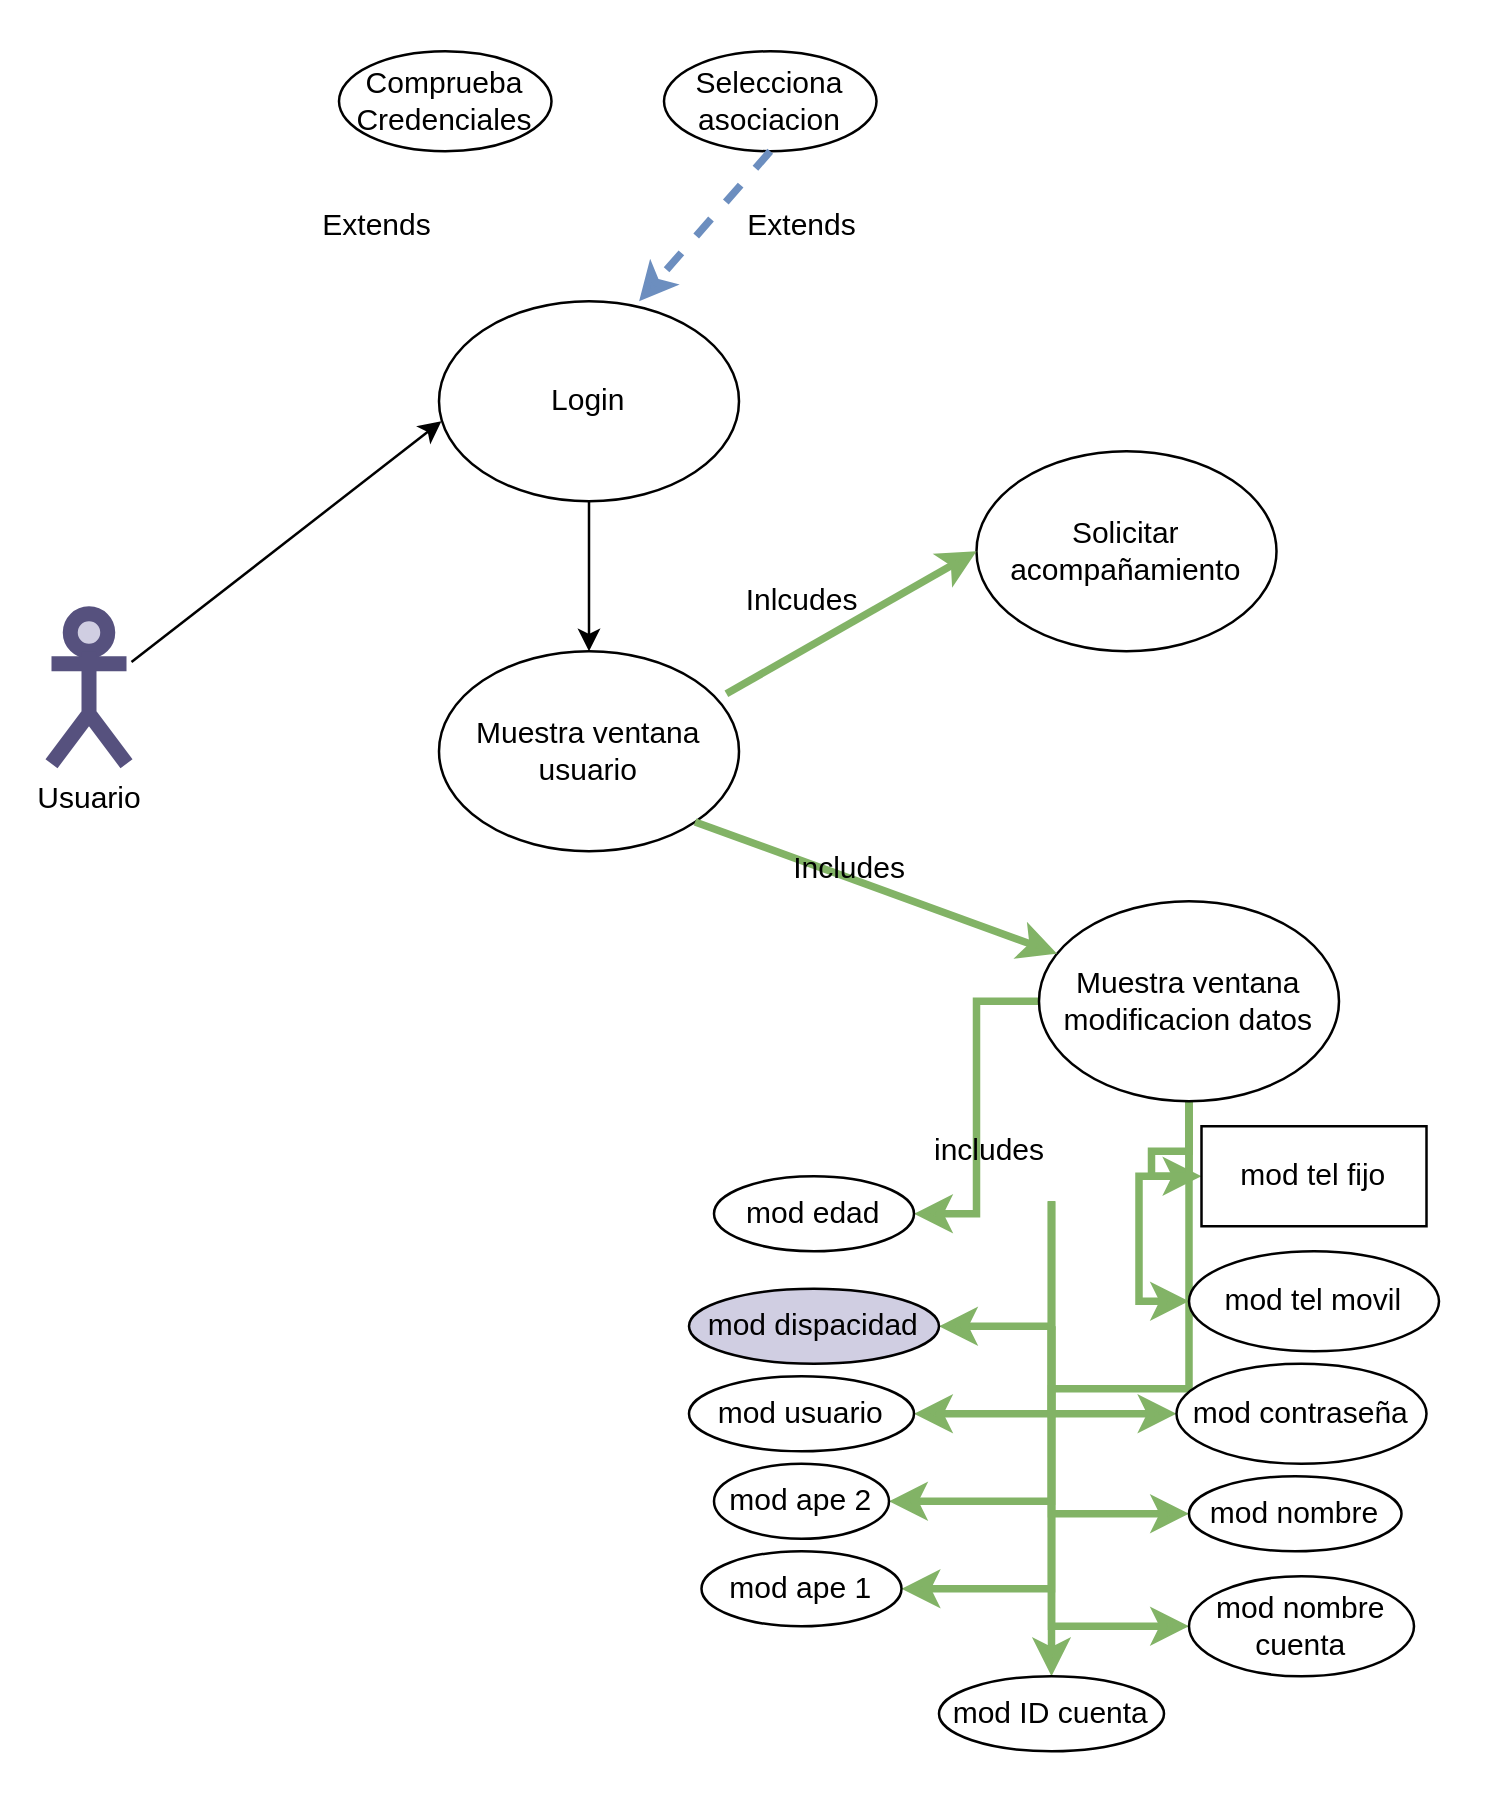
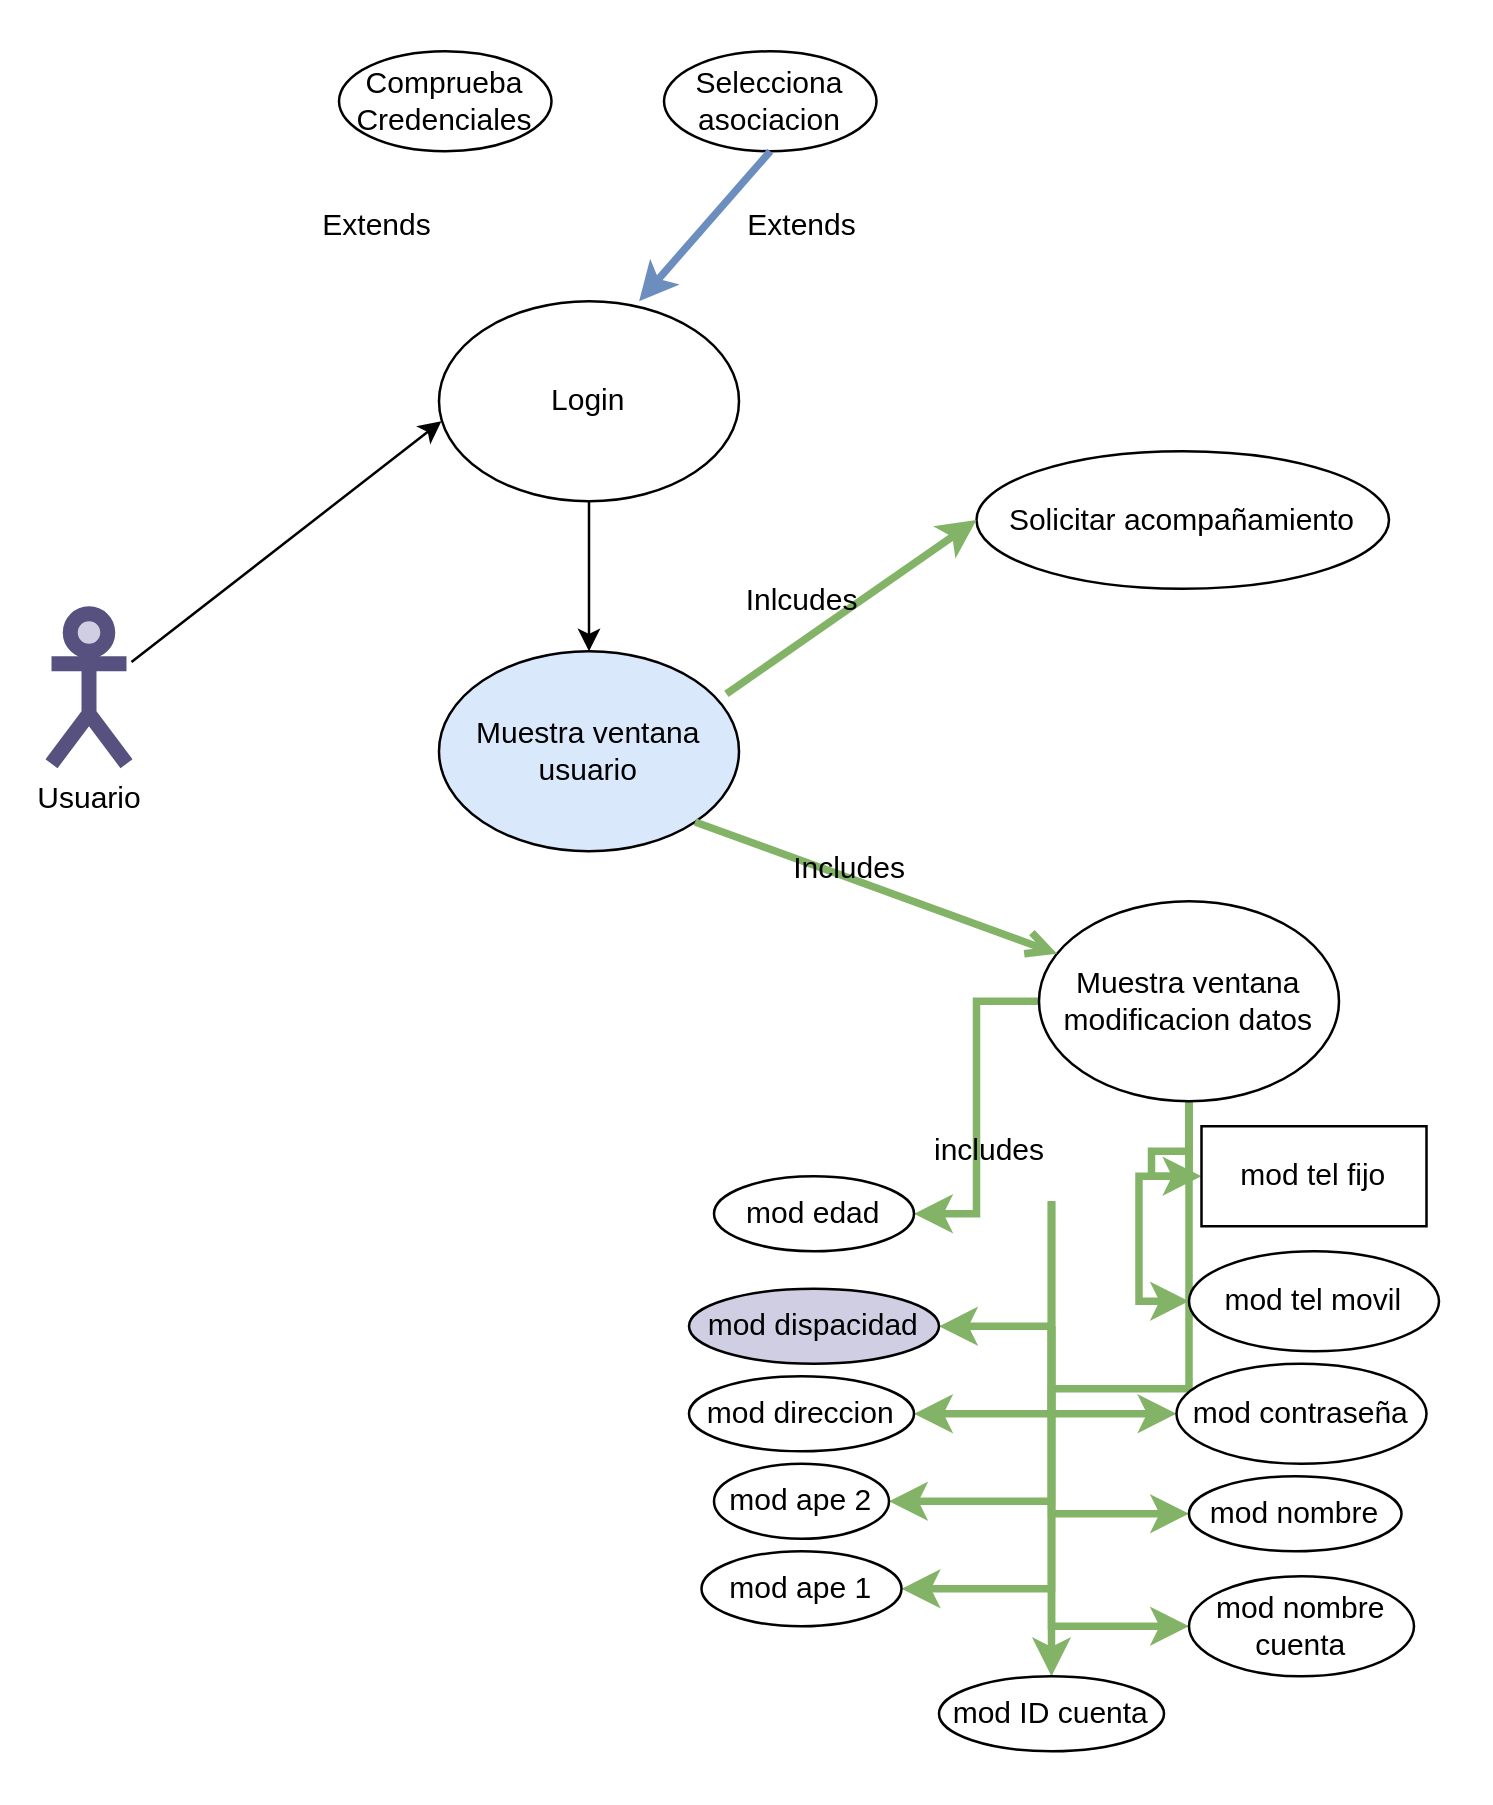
  <mxCell id="0" />
  <mxCell id="1" parent="0" />
  <mxCell id="2" value="Usuario" style="shape=umlActor;verticalLabelPosition=bottom;labelBackgroundColor=#ffffff;verticalAlign=top;html=1;outlineConnect=0;fillColor=#d0cee2;strokeColor=#56517e;strokeWidth=6;perimeterSpacing=2;" vertex="1" parent="1"><mxGeometry x="20" y="245" width="30" height="60" as="geometry" /></mxCell>
  <mxCell id="3" value="Login" style="ellipse;whiteSpace=wrap;html=1;" vertex="1" parent="1"><mxGeometry x="175" y="120" width="120" height="80" as="geometry" /></mxCell>
  <mxCell id="4" value="&lt;div&gt;Comprueba&lt;/div&gt;&lt;div&gt;Credenciales&lt;br&gt;&lt;/div&gt;" style="ellipse;whiteSpace=wrap;html=1;" vertex="1" parent="1"><mxGeometry x="135" y="20" width="85" height="40" as="geometry" /></mxCell>
  <mxCell id="5" value="&lt;div&gt;Selecciona&lt;br&gt;&lt;/div&gt;&lt;div&gt;asociacion&lt;br&gt;&lt;/div&gt;" style="ellipse;whiteSpace=wrap;html=1;" vertex="1" parent="1"><mxGeometry x="265" y="20" width="85" height="40" as="geometry" /></mxCell>
  <mxCell id="6" value="Extends" style="text;html=1;align=center;verticalAlign=middle;resizable=0;points=[];autosize=1;" vertex="1" parent="1"><mxGeometry x="120" y="80" width="60" height="20" as="geometry" /></mxCell>
- <mxCell id="7" value="" style="endArrow=classic;html=1;exitX=0.5;exitY=1;exitDx=0;exitDy=0;entryX=0.667;entryY=0;entryDx=0;entryDy=0;entryPerimeter=0;strokeWidth=3;fillColor=#dae8fc;strokeColor=#6c8ebf;dashed=1;" edge="1" parent="1" source="5" target="3"><mxGeometry width="50" height="50" relative="1" as="geometry"><mxPoint x="395" y="190" as="sourcePoint" /><mxPoint x="445" y="140" as="targetPoint" /></mxGeometry></mxCell>
+ <mxCell id="7" value="" style="endArrow=classic;html=1;exitX=0.5;exitY=1;exitDx=0;exitDy=0;entryX=0.667;entryY=0;entryDx=0;entryDy=0;entryPerimeter=0;strokeWidth=3;fillColor=#dae8fc;strokeColor=#6c8ebf;" edge="1" parent="1" source="5" target="3"><mxGeometry width="50" height="50" relative="1" as="geometry"><mxPoint x="395" y="190" as="sourcePoint" /><mxPoint x="445" y="140" as="targetPoint" /></mxGeometry></mxCell>
  <mxCell id="8" value="Extends" style="text;html=1;align=center;verticalAlign=middle;resizable=0;points=[];autosize=1;" vertex="1" parent="1"><mxGeometry x="290" y="80" width="60" height="20" as="geometry" /></mxCell>
  <mxCell id="9" value="" style="endArrow=classic;html=1;exitX=1;exitY=0.333;exitDx=0;exitDy=0;exitPerimeter=0;entryX=0.008;entryY=0.6;entryDx=0;entryDy=0;entryPerimeter=0;" edge="1" parent="1" source="2" target="3"><mxGeometry width="50" height="50" relative="1" as="geometry"><mxPoint x="250" y="290" as="sourcePoint" /><mxPoint x="300" y="240" as="targetPoint" /></mxGeometry></mxCell>
  <mxCell id="10" value="" style="endArrow=classic;html=1;exitX=0.5;exitY=1;exitDx=0;exitDy=0;entryX=0.5;entryY=0;entryDx=0;entryDy=0;" edge="1" parent="1" source="3" target="11"><mxGeometry width="50" height="50" relative="1" as="geometry"><mxPoint x="240" y="260" as="sourcePoint" /><mxPoint x="235" y="290" as="targetPoint" /></mxGeometry></mxCell>
- <mxCell id="11" value="Muestra ventana usuario" style="ellipse;whiteSpace=wrap;html=1;strokeWidth=1;" vertex="1" parent="1"><mxGeometry x="175" y="260" width="120" height="80" as="geometry" /></mxCell>
- <mxCell id="12" value="&lt;div&gt;Solicitar acompañamiento&lt;/div&gt;" style="ellipse;whiteSpace=wrap;html=1;strokeWidth=1;" vertex="1" parent="1"><mxGeometry x="390" y="180" width="120" height="80" as="geometry" /></mxCell>
+ <mxCell id="11" value="Muestra ventana usuario" style="ellipse;whiteSpace=wrap;html=1;strokeWidth=1;fillColor=#dae8fc;" vertex="1" parent="1"><mxGeometry x="175" y="260" width="120" height="80" as="geometry" /></mxCell>
+ <mxCell id="12" value="&lt;div&gt;Solicitar acompañamiento&lt;/div&gt;" style="ellipse;whiteSpace=wrap;html=1;strokeWidth=1;" vertex="1" parent="1"><mxGeometry x="390" y="180" width="165" height="55" as="geometry" /></mxCell>
  <mxCell id="13" value="" style="endArrow=classic;html=1;entryX=0;entryY=0.5;entryDx=0;entryDy=0;exitX=0.958;exitY=0.213;exitDx=0;exitDy=0;exitPerimeter=0;fillColor=#d5e8d4;strokeColor=#82b366;strokeWidth=3;" edge="1" parent="1" source="11" target="12"><mxGeometry width="50" height="50" relative="1" as="geometry"><mxPoint x="250" y="290" as="sourcePoint" /><mxPoint x="300" y="240" as="targetPoint" /></mxGeometry></mxCell>
  <mxCell id="14" value="Inlcudes" style="text;html=1;align=center;verticalAlign=middle;resizable=0;points=[];autosize=1;" vertex="1" parent="1"><mxGeometry x="290" y="230" width="60" height="20" as="geometry" /></mxCell>
  <mxCell id="15" style="edgeStyle=orthogonalEdgeStyle;rounded=0;orthogonalLoop=1;jettySize=auto;html=1;entryX=0.5;entryY=0;entryDx=0;entryDy=0;strokeWidth=3;fillColor=#d5e8d4;strokeColor=#82b366;exitX=0.5;exitY=1;exitDx=0;exitDy=0;" edge="1" parent="1" source="26" target="39"><mxGeometry relative="1" as="geometry"><mxPoint x="420" y="480" as="sourcePoint" /></mxGeometry></mxCell>
  <mxCell id="16" style="edgeStyle=orthogonalEdgeStyle;rounded=0;orthogonalLoop=1;jettySize=auto;html=1;strokeWidth=3;fillColor=#d5e8d4;strokeColor=#82b366;entryX=0;entryY=0.5;entryDx=0;entryDy=0;" edge="1" parent="1" target="38"><mxGeometry relative="1" as="geometry"><mxPoint x="420" y="530" as="sourcePoint" /><Array as="points"><mxPoint x="420" y="650" /></Array></mxGeometry></mxCell>
  <mxCell id="17" style="edgeStyle=orthogonalEdgeStyle;rounded=0;orthogonalLoop=1;jettySize=auto;html=1;entryX=1;entryY=0.5;entryDx=0;entryDy=0;strokeWidth=3;fillColor=#d5e8d4;strokeColor=#82b366;" edge="1" parent="1" target="31"><mxGeometry relative="1" as="geometry"><mxPoint x="420" y="530" as="sourcePoint" /><Array as="points"><mxPoint x="420" y="565" /></Array></mxGeometry></mxCell>
  <mxCell id="18" style="edgeStyle=orthogonalEdgeStyle;rounded=0;orthogonalLoop=1;jettySize=auto;html=1;entryX=0;entryY=0.5;entryDx=0;entryDy=0;strokeWidth=3;fillColor=#d5e8d4;strokeColor=#82b366;" edge="1" parent="1" target="36"><mxGeometry relative="1" as="geometry"><mxPoint x="420" y="530" as="sourcePoint" /><Array as="points"><mxPoint x="420" y="605" /></Array></mxGeometry></mxCell>
  <mxCell id="19" style="edgeStyle=orthogonalEdgeStyle;rounded=0;orthogonalLoop=1;jettySize=auto;html=1;entryX=0;entryY=0.5;entryDx=0;entryDy=0;strokeWidth=3;fillColor=#d5e8d4;strokeColor=#82b366;" edge="1" parent="1" target="37"><mxGeometry relative="1" as="geometry"><mxPoint x="420" y="530" as="sourcePoint" /><Array as="points"><mxPoint x="420" y="565" /></Array></mxGeometry></mxCell>
  <mxCell id="20" style="edgeStyle=orthogonalEdgeStyle;rounded=0;orthogonalLoop=1;jettySize=auto;html=1;entryX=1;entryY=0.5;entryDx=0;entryDy=0;strokeWidth=3;fillColor=#d5e8d4;strokeColor=#82b366;" edge="1" parent="1" target="32"><mxGeometry relative="1" as="geometry"><mxPoint x="420" y="480" as="sourcePoint" /><Array as="points"><mxPoint x="420" y="530" /></Array></mxGeometry></mxCell>
  <mxCell id="21" style="edgeStyle=orthogonalEdgeStyle;rounded=0;orthogonalLoop=1;jettySize=auto;html=1;entryX=1;entryY=0.5;entryDx=0;entryDy=0;strokeWidth=3;fillColor=#d5e8d4;strokeColor=#82b366;" edge="1" parent="1" target="34"><mxGeometry relative="1" as="geometry"><mxPoint x="420" y="480" as="sourcePoint" /><Array as="points"><mxPoint x="420" y="600" /></Array></mxGeometry></mxCell>
  <mxCell id="22" style="edgeStyle=orthogonalEdgeStyle;rounded=0;orthogonalLoop=1;jettySize=auto;html=1;entryX=1;entryY=0.5;entryDx=0;entryDy=0;strokeWidth=3;fillColor=#d5e8d4;strokeColor=#82b366;" edge="1" parent="1" target="35"><mxGeometry relative="1" as="geometry"><mxPoint x="420" y="480" as="sourcePoint" /><Array as="points"><mxPoint x="420" y="635" /></Array></mxGeometry></mxCell>
  <mxCell id="23" style="edgeStyle=orthogonalEdgeStyle;rounded=0;orthogonalLoop=1;jettySize=auto;html=1;entryX=1;entryY=0.5;entryDx=0;entryDy=0;strokeWidth=3;fillColor=#d5e8d4;strokeColor=#82b366;" edge="1" parent="1" source="26" target="33"><mxGeometry relative="1" as="geometry" /></mxCell>
  <mxCell id="24" style="edgeStyle=orthogonalEdgeStyle;rounded=0;orthogonalLoop=1;jettySize=auto;html=1;entryX=0;entryY=0.5;entryDx=0;entryDy=0;strokeWidth=3;fillColor=#d5e8d4;strokeColor=#82b366;" edge="1" parent="1" source="26" target="30"><mxGeometry relative="1" as="geometry" /></mxCell>
  <mxCell id="25" style="edgeStyle=orthogonalEdgeStyle;rounded=0;orthogonalLoop=1;jettySize=auto;html=1;entryX=0;entryY=0.5;entryDx=0;entryDy=0;strokeWidth=3;fillColor=#d5e8d4;strokeColor=#82b366;" edge="1" parent="1" source="26" target="29"><mxGeometry relative="1" as="geometry" /></mxCell>
  <mxCell id="26" value="Muestra ventana modificacion datos" style="ellipse;whiteSpace=wrap;html=1;strokeWidth=1;" vertex="1" parent="1"><mxGeometry x="415" y="360" width="120" height="80" as="geometry" /></mxCell>
- <mxCell id="27" value="" style="endArrow=classic;html=1;exitX=1;exitY=1;exitDx=0;exitDy=0;fillColor=#d5e8d4;strokeColor=#82b366;strokeWidth=3;" edge="1" parent="1" source="11" target="26"><mxGeometry width="50" height="50" relative="1" as="geometry"><mxPoint x="250" y="290" as="sourcePoint" /><mxPoint x="300" y="240" as="targetPoint" /></mxGeometry></mxCell>
+ <mxCell id="27" value="" style="endArrow=open;html=1;exitX=1;exitY=1;exitDx=0;exitDy=0;fillColor=#d5e8d4;strokeColor=#82b366;strokeWidth=3;" edge="1" parent="1" source="11" target="26"><mxGeometry width="50" height="50" relative="1" as="geometry"><mxPoint x="250" y="290" as="sourcePoint" /><mxPoint x="300" y="240" as="targetPoint" /></mxGeometry></mxCell>
  <mxCell id="28" value="Includes" style="text;html=1;align=center;verticalAlign=middle;resizable=0;points=[];autosize=1;" vertex="1" parent="1"><mxGeometry x="309" y="337" width="60" height="20" as="geometry" /></mxCell>
  <mxCell id="29" value="mod tel movil" style="ellipse;whiteSpace=wrap;html=1;strokeWidth=1;" vertex="1" parent="1"><mxGeometry x="475" y="500" width="100" height="40" as="geometry" /></mxCell>
  <mxCell id="30" value="mod tel fijo" style="whiteSpace=wrap;html=1;strokeWidth=1;rounded=0;" vertex="1" parent="1"><mxGeometry x="480" y="450" width="90" height="40" as="geometry" /></mxCell>
- <mxCell id="31" value="mod usuario" style="ellipse;whiteSpace=wrap;html=1;strokeWidth=1;" vertex="1" parent="1"><mxGeometry x="275" y="550" width="90" height="30" as="geometry" /></mxCell>
+ <mxCell id="31" value="mod direccion" style="ellipse;whiteSpace=wrap;html=1;strokeWidth=1;" vertex="1" parent="1"><mxGeometry x="275" y="550" width="90" height="30" as="geometry" /></mxCell>
  <mxCell id="32" value="mod dispacidad" style="ellipse;whiteSpace=wrap;html=1;strokeWidth=1;fillColor=#d0cee2;" vertex="1" parent="1"><mxGeometry x="275" y="515" width="100" height="30" as="geometry" /></mxCell>
  <mxCell id="33" value="mod edad" style="ellipse;whiteSpace=wrap;html=1;strokeWidth=1;" vertex="1" parent="1"><mxGeometry x="285" y="470" width="80" height="30" as="geometry" /></mxCell>
  <mxCell id="34" value="mod ape 2" style="ellipse;whiteSpace=wrap;html=1;strokeWidth=1;" vertex="1" parent="1"><mxGeometry x="285" y="585" width="70" height="30" as="geometry" /></mxCell>
  <mxCell id="35" value="mod ape 1" style="ellipse;whiteSpace=wrap;html=1;strokeWidth=1;" vertex="1" parent="1"><mxGeometry x="280" y="620" width="80" height="30" as="geometry" /></mxCell>
  <mxCell id="36" value="mod nombre" style="ellipse;whiteSpace=wrap;html=1;strokeWidth=1;" vertex="1" parent="1"><mxGeometry x="475" y="590" width="85" height="30" as="geometry" /></mxCell>
  <mxCell id="37" value="mod contraseña" style="ellipse;whiteSpace=wrap;html=1;strokeWidth=1;" vertex="1" parent="1"><mxGeometry x="470" y="545" width="100" height="40" as="geometry" /></mxCell>
  <mxCell id="38" value="mod nombre cuenta" style="ellipse;whiteSpace=wrap;html=1;strokeWidth=1;" vertex="1" parent="1"><mxGeometry x="475" y="630" width="90" height="40" as="geometry" /></mxCell>
  <mxCell id="39" value="mod ID cuenta" style="ellipse;whiteSpace=wrap;html=1;strokeWidth=1;" vertex="1" parent="1"><mxGeometry x="375" y="670" width="90" height="30" as="geometry" /></mxCell>
  <mxCell id="40" value="includes" style="text;html=1;align=center;verticalAlign=middle;resizable=0;points=[];autosize=1;" vertex="1" parent="1"><mxGeometry x="365" y="450" width="60" height="20" as="geometry" /></mxCell>
